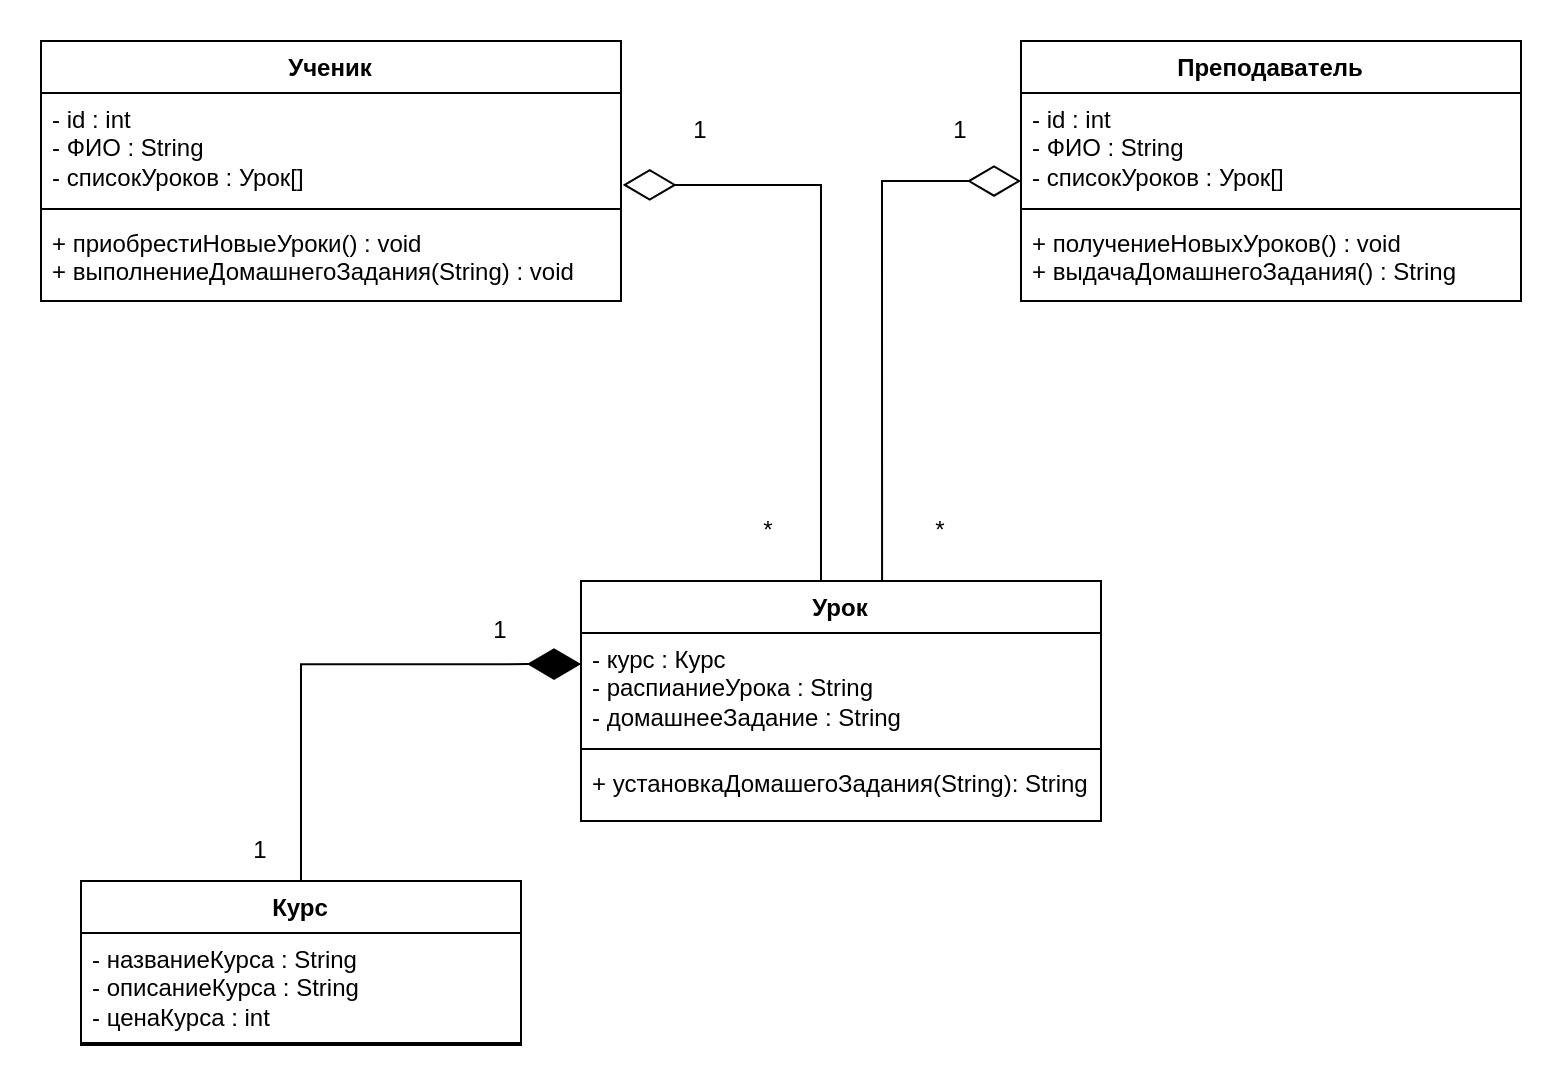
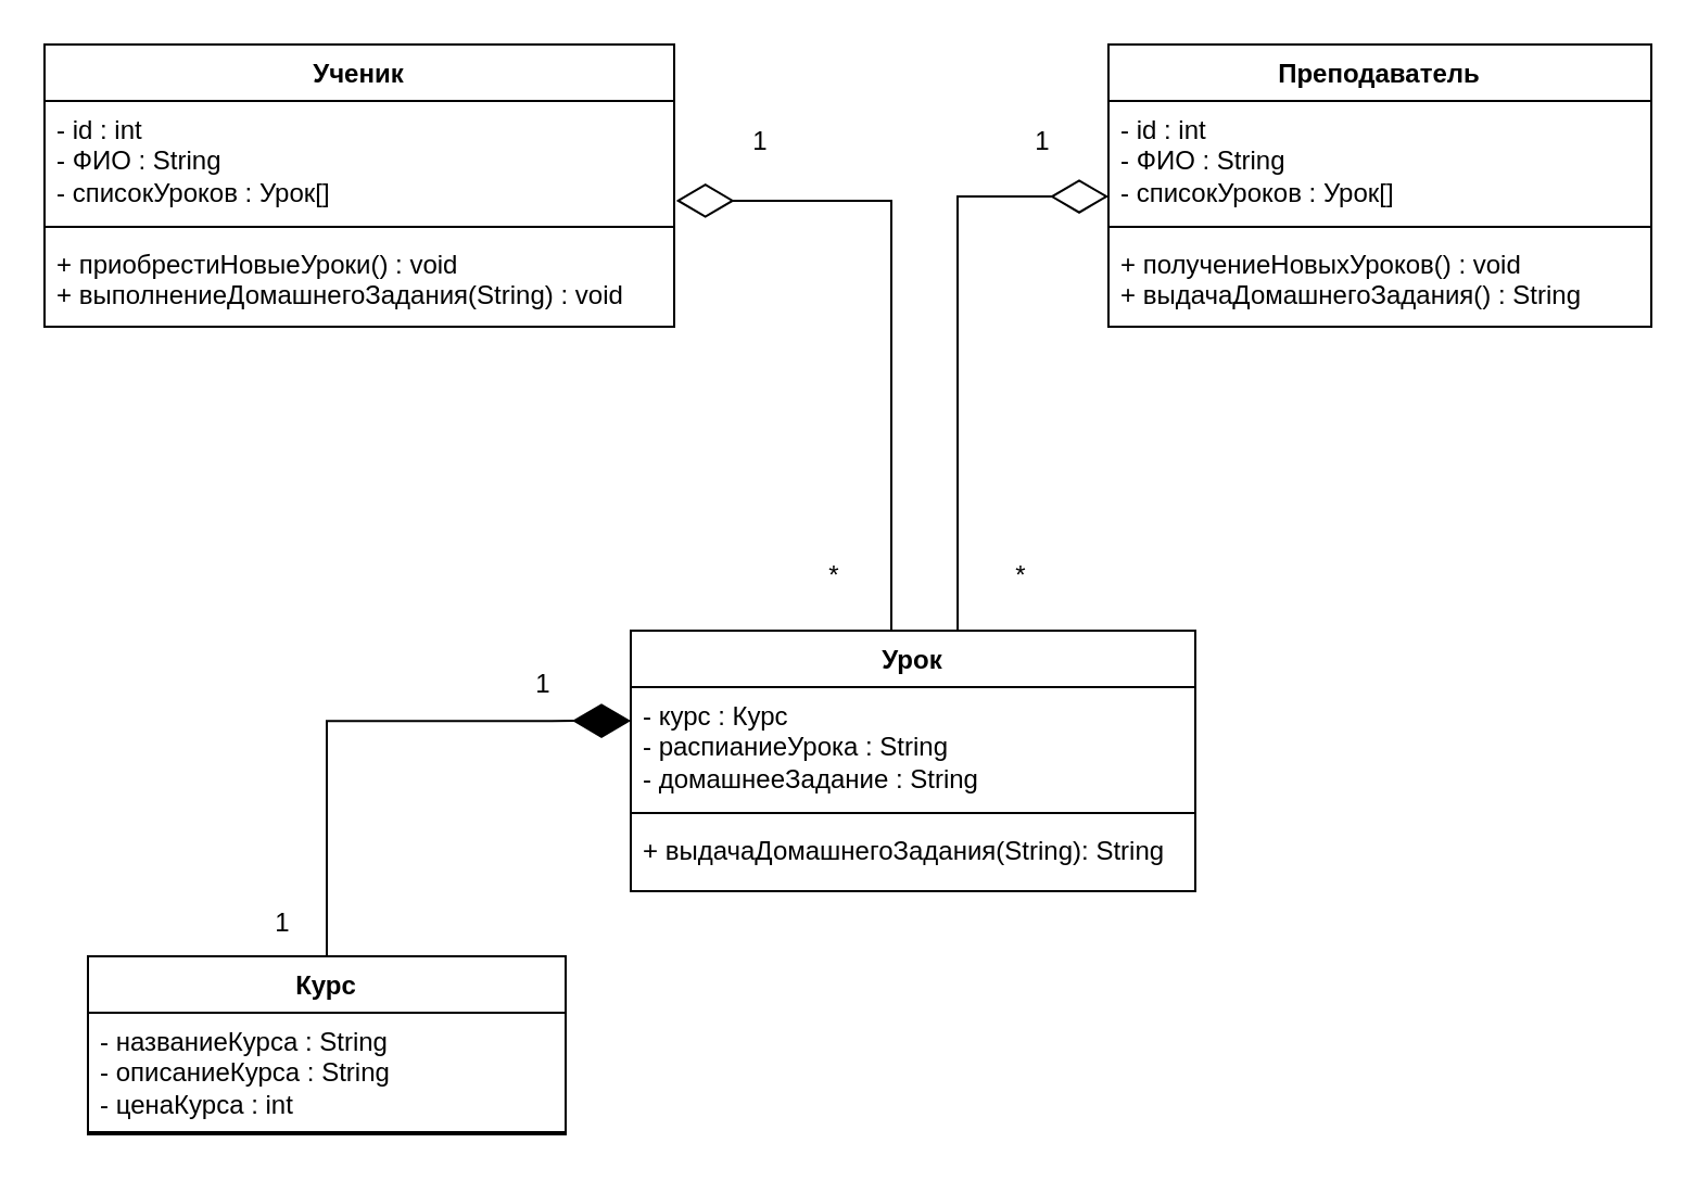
  <mxCell id="0" />
  <mxCell id="1" parent="0" />
  <mxCell id="2" value="Ученик" style="swimlane;fontStyle=1;align=center;verticalAlign=top;childLayout=stackLayout;horizontal=1;startSize=26;horizontalStack=0;resizeParent=1;resizeParentMax=0;resizeLast=0;collapsible=1;marginBottom=0;whiteSpace=wrap;html=1;" vertex="1" parent="1"><mxGeometry x="20" y="20" width="290" height="130" as="geometry" /></mxCell>
  <mxCell id="3" value="&lt;div&gt;- id : int&lt;/div&gt;- ФИО : String&lt;div&gt;- списокУроков : Урок[]&lt;/div&gt;" style="text;strokeColor=none;fillColor=none;align=left;verticalAlign=top;spacingLeft=4;spacingRight=4;overflow=hidden;rotatable=0;points=[[0,0.5],[1,0.5]];portConstraint=eastwest;whiteSpace=wrap;html=1;" vertex="1" parent="2"><mxGeometry y="26" width="290" height="54" as="geometry" /></mxCell>
  <mxCell id="4" value="" style="line;strokeWidth=1;fillColor=none;align=left;verticalAlign=middle;spacingTop=-1;spacingLeft=3;spacingRight=3;rotatable=0;labelPosition=right;points=[];portConstraint=eastwest;strokeColor=inherit;" vertex="1" parent="2"><mxGeometry y="80" width="290" height="8" as="geometry" /></mxCell>
  <mxCell id="5" value="+ приобрестиНовыеУроки() : void&lt;div&gt;+ выполнениеДомашнегоЗадания(String) : void&lt;/div&gt;" style="text;strokeColor=none;fillColor=none;align=left;verticalAlign=top;spacingLeft=4;spacingRight=4;overflow=hidden;rotatable=0;points=[[0,0.5],[1,0.5]];portConstraint=eastwest;whiteSpace=wrap;html=1;" vertex="1" parent="2"><mxGeometry y="88" width="290" height="42" as="geometry" /></mxCell>
  <mxCell id="6" value="Преподаватель" style="swimlane;fontStyle=1;align=center;verticalAlign=top;childLayout=stackLayout;horizontal=1;startSize=26;horizontalStack=0;resizeParent=1;resizeParentMax=0;resizeLast=0;collapsible=1;marginBottom=0;whiteSpace=wrap;html=1;" vertex="1" parent="1"><mxGeometry x="510" y="20" width="250" height="130" as="geometry" /></mxCell>
  <mxCell id="7" value="&lt;div&gt;- id : int&lt;/div&gt;- ФИО : String&lt;div&gt;- списокУроков : Урок[]&lt;/div&gt;" style="text;strokeColor=none;fillColor=none;align=left;verticalAlign=top;spacingLeft=4;spacingRight=4;overflow=hidden;rotatable=0;points=[[0,0.5],[1,0.5]];portConstraint=eastwest;whiteSpace=wrap;html=1;" vertex="1" parent="6"><mxGeometry y="26" width="250" height="54" as="geometry" /></mxCell>
  <mxCell id="8" value="" style="line;strokeWidth=1;fillColor=none;align=left;verticalAlign=middle;spacingTop=-1;spacingLeft=3;spacingRight=3;rotatable=0;labelPosition=right;points=[];portConstraint=eastwest;strokeColor=inherit;" vertex="1" parent="6"><mxGeometry y="80" width="250" height="8" as="geometry" /></mxCell>
  <mxCell id="9" value="+ получениеНовыхУроков() : void&lt;div&gt;+ выдачаДомашнегоЗадания() : String&lt;/div&gt;" style="text;strokeColor=none;fillColor=none;align=left;verticalAlign=top;spacingLeft=4;spacingRight=4;overflow=hidden;rotatable=0;points=[[0,0.5],[1,0.5]];portConstraint=eastwest;whiteSpace=wrap;html=1;" vertex="1" parent="6"><mxGeometry y="88" width="250" height="42" as="geometry" /></mxCell>
  <mxCell id="10" value="Курс" style="swimlane;fontStyle=1;align=center;verticalAlign=top;childLayout=stackLayout;horizontal=1;startSize=26;horizontalStack=0;resizeParent=1;resizeParentMax=0;resizeLast=0;collapsible=1;marginBottom=0;whiteSpace=wrap;html=1;" vertex="1" parent="1"><mxGeometry x="40" y="440" width="220" height="82" as="geometry" /></mxCell>
  <mxCell id="11" value="- названиеКурса : String&lt;div&gt;- описаниеКурса : String&lt;/div&gt;&lt;div&gt;- ценаКурса : int&lt;/div&gt;" style="text;strokeColor=none;fillColor=none;align=left;verticalAlign=top;spacingLeft=4;spacingRight=4;overflow=hidden;rotatable=0;points=[[0,0.5],[1,0.5]];portConstraint=eastwest;whiteSpace=wrap;html=1;" vertex="1" parent="10"><mxGeometry y="26" width="220" height="54" as="geometry" /></mxCell>
  <mxCell id="12" value="" style="line;strokeWidth=1;fillColor=none;align=left;verticalAlign=middle;spacingTop=-1;spacingLeft=3;spacingRight=3;rotatable=0;labelPosition=right;points=[];portConstraint=eastwest;strokeColor=inherit;" vertex="1" parent="10"><mxGeometry y="80" width="220" height="2" as="geometry" /></mxCell>
  <mxCell id="13" value="Урок" style="swimlane;fontStyle=1;align=center;verticalAlign=top;childLayout=stackLayout;horizontal=1;startSize=26;horizontalStack=0;resizeParent=1;resizeParentMax=0;resizeLast=0;collapsible=1;marginBottom=0;whiteSpace=wrap;html=1;" vertex="1" parent="1"><mxGeometry x="290" y="290" width="260" height="120" as="geometry" /></mxCell>
  <mxCell id="14" value="- курс : Курс&lt;div&gt;- распианиеУрока : String&lt;/div&gt;&lt;div&gt;- домашнееЗадание : String&lt;/div&gt;" style="text;strokeColor=none;fillColor=none;align=left;verticalAlign=top;spacingLeft=4;spacingRight=4;overflow=hidden;rotatable=0;points=[[0,0.5],[1,0.5]];portConstraint=eastwest;whiteSpace=wrap;html=1;" vertex="1" parent="13"><mxGeometry y="26" width="260" height="54" as="geometry" /></mxCell>
  <mxCell id="15" value="" style="line;strokeWidth=1;fillColor=none;align=left;verticalAlign=middle;spacingTop=-1;spacingLeft=3;spacingRight=3;rotatable=0;labelPosition=right;points=[];portConstraint=eastwest;strokeColor=inherit;" vertex="1" parent="13"><mxGeometry y="80" width="260" height="8" as="geometry" /></mxCell>
- <mxCell id="16" value="+ установкаДомашегоЗадания(String): String" style="text;strokeColor=none;fillColor=none;align=left;verticalAlign=top;spacingLeft=4;spacingRight=4;overflow=hidden;rotatable=0;points=[[0,0.5],[1,0.5]];portConstraint=eastwest;whiteSpace=wrap;html=1;" vertex="1" parent="13"><mxGeometry y="88" width="260" height="32" as="geometry" /></mxCell>
+ <mxCell id="16" value="+ выдачаДомашнегоЗадания(String): String" style="text;strokeColor=none;fillColor=none;align=left;verticalAlign=top;spacingLeft=4;spacingRight=4;overflow=hidden;rotatable=0;points=[[0,0.5],[1,0.5]];portConstraint=eastwest;whiteSpace=wrap;html=1;" vertex="1" parent="13"><mxGeometry y="88" width="260" height="32" as="geometry" /></mxCell>
  <mxCell id="17" value="" style="endArrow=diamondThin;endFill=0;endSize=24;html=1;rounded=0;edgeStyle=orthogonalEdgeStyle;exitX=0.579;exitY=0.001;exitDx=0;exitDy=0;exitPerimeter=0;entryX=0;entryY=0.815;entryDx=0;entryDy=0;entryPerimeter=0;" edge="1" parent="1" source="13" target="7"><mxGeometry width="160" relative="1" as="geometry"><mxPoint x="480" y="210" as="sourcePoint" /><mxPoint x="390" y="210" as="targetPoint" /><Array as="points"><mxPoint x="441" y="90" /></Array></mxGeometry></mxCell>
  <mxCell id="18" value="" style="endArrow=diamondThin;endFill=1;endSize=24;html=1;rounded=0;exitX=0.5;exitY=0;exitDx=0;exitDy=0;edgeStyle=orthogonalEdgeStyle;entryX=0;entryY=0.288;entryDx=0;entryDy=0;entryPerimeter=0;" edge="1" parent="1" source="10" target="14"><mxGeometry width="160" relative="1" as="geometry"><mxPoint x="10" y="400" as="sourcePoint" /><mxPoint x="190" y="390" as="targetPoint" /></mxGeometry></mxCell>
  <mxCell id="19" value="1" style="text;html=1;align=center;verticalAlign=middle;whiteSpace=wrap;rounded=0;" vertex="1" parent="1"><mxGeometry x="110" y="410" width="40" height="30" as="geometry" /></mxCell>
  <mxCell id="20" value="*" style="text;html=1;align=center;verticalAlign=middle;whiteSpace=wrap;rounded=0;" vertex="1" parent="1"><mxGeometry x="364" y="250" width="40" height="30" as="geometry" /></mxCell>
  <mxCell id="21" value="*" style="text;html=1;align=center;verticalAlign=middle;whiteSpace=wrap;rounded=0;" vertex="1" parent="1"><mxGeometry x="450" y="250" width="40" height="30" as="geometry" /></mxCell>
  <mxCell id="22" value="" style="endArrow=diamondThin;endFill=0;endSize=24;html=1;rounded=0;edgeStyle=orthogonalEdgeStyle;entryX=1.003;entryY=0.851;entryDx=0;entryDy=0;entryPerimeter=0;" edge="1" parent="1" target="3"><mxGeometry width="160" relative="1" as="geometry"><mxPoint x="410" y="290" as="sourcePoint" /><mxPoint x="520" y="170" as="targetPoint" /><Array as="points"><mxPoint x="410" y="92" /></Array></mxGeometry></mxCell>
  <mxCell id="23" value="1" style="text;html=1;align=center;verticalAlign=middle;whiteSpace=wrap;rounded=0;" vertex="1" parent="1"><mxGeometry x="230" y="300" width="40" height="30" as="geometry" /></mxCell>
  <mxCell id="24" value="1" style="text;html=1;align=center;verticalAlign=middle;whiteSpace=wrap;rounded=0;" vertex="1" parent="1"><mxGeometry x="330" y="50" width="40" height="30" as="geometry" /></mxCell>
  <mxCell id="25" value="1" style="text;html=1;align=center;verticalAlign=middle;whiteSpace=wrap;rounded=0;" vertex="1" parent="1"><mxGeometry x="460" y="50" width="40" height="30" as="geometry" /></mxCell>
